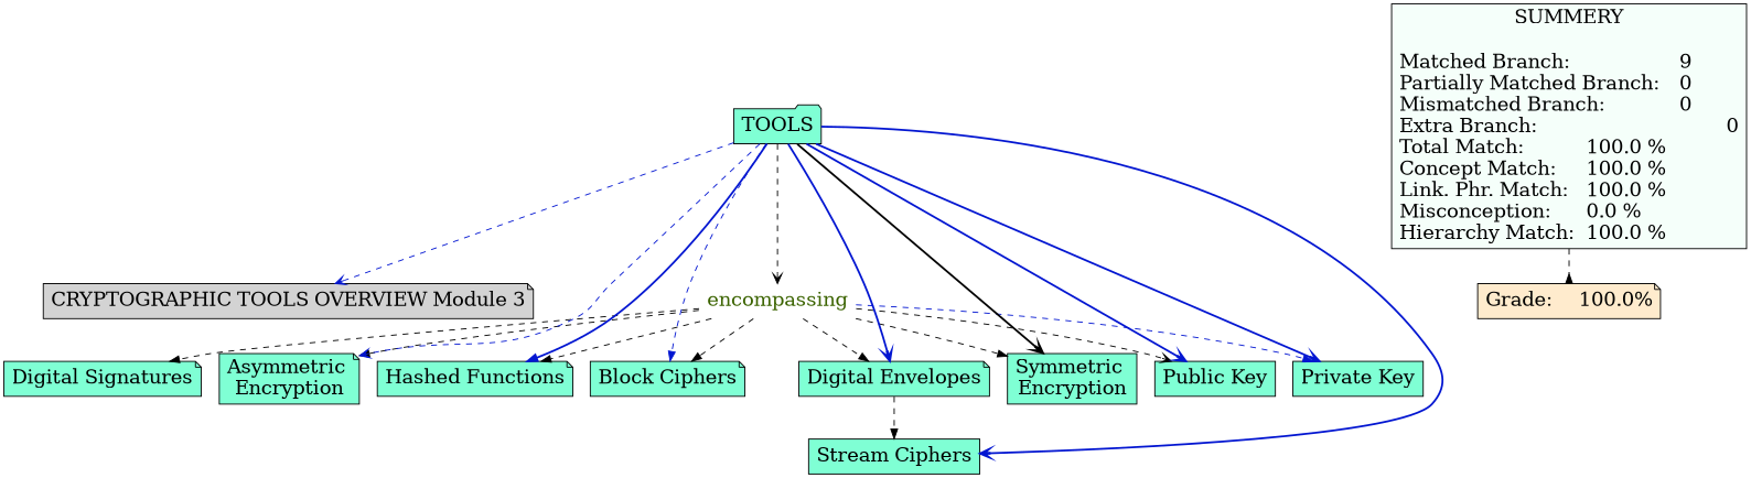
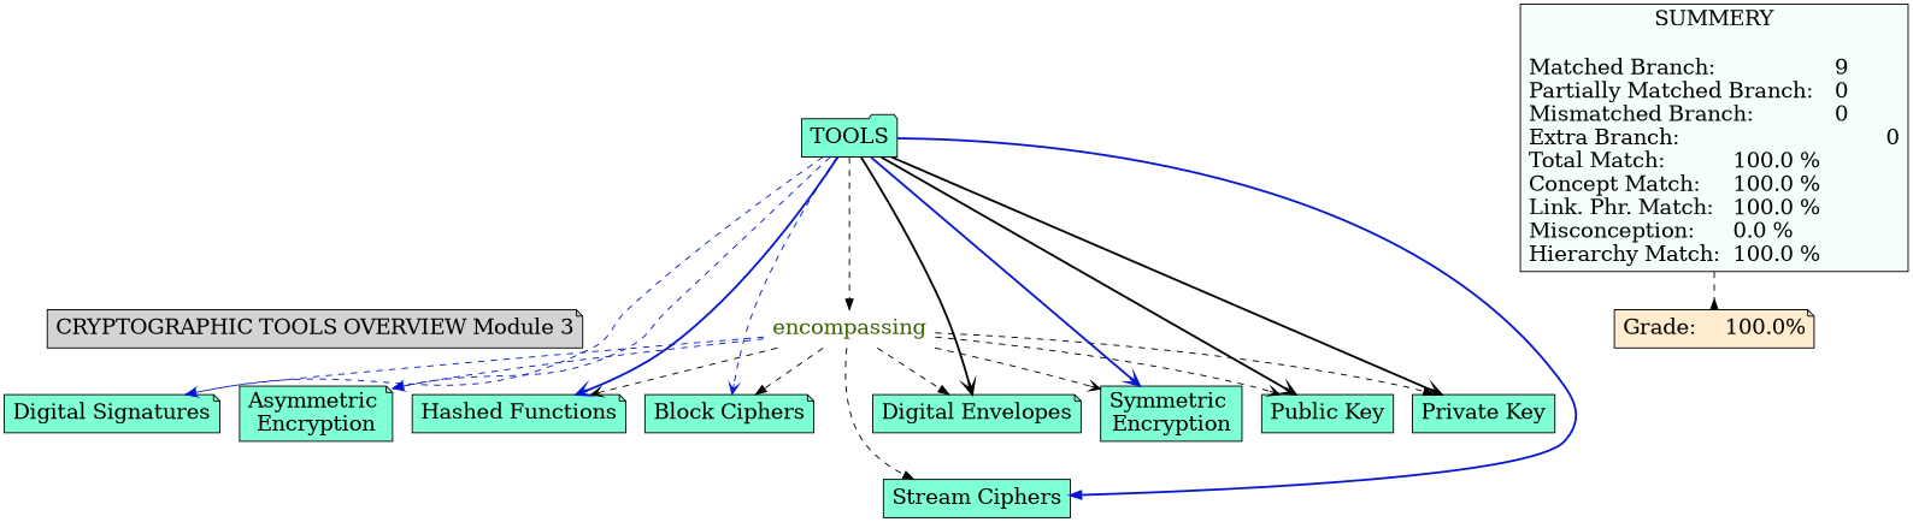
  digraph {
    node [Gsplines=true fontsize=20 shape=note style=filled fillcolor=aquamarine]
    edge [constraint=true style=dashed arrowhead=open]
    n1 [label="CRYPTOGRAPHIC TOOLS OVERVIEW Module 3" fillcolor=""]
    n2 [fontcolor="#3B6300" label=encompassing shape=none style="" fillcolor=""]
    n3 [label="Digital Signatures\n"]
    n4 [label="Asymmetric \nEncryption"]
    n5 [label="Hashed Functions\n"]
    n6 [label="Block Ciphers\n"]
    n7 [label="Digital Envelopes\n"]
    n8 [label="Symmetric \nEncryption" shape=box]
    n9 [label="Public Key\n" shape=box]
    n10 [label="Stream Ciphers\n" shape=box]
    n11 [label="Private Key\n" shape=box]
    n12 [label=TOOLS shape=folder]
    n13 [fillcolor="#F5FFFA" label="SUMMERY\n\nMatched Branch:			9\lPartially Matched Branch:	0\lMismatched Branch:		0\lExtra Branch:				0\lTotal Match:		100.0 %\lConcept Match:	100.0 %\lLink. Phr. Match:	100.0 %\lMisconception:	0.0 %\lHierarchy Match:	100.0 %\l" shape=box]
    n14 [fillcolor="#FFEBCD" label="Grade:	100.0%"]
-   n2 -> n3 [arrowhead=""]
-   n2 -> n4 [arrowhead=""]
-   n2 -> n5 [arrowhead=""]
+   n2 -> n3 [color="#0316D1" arrowhead=""]
+   n2 -> n4 [color="#0316D1" arrowhead=""]
+   n2 -> n5
    n2 -> n6 [arrowhead=""]
    n2 -> n7 [arrowhead=""]
-   n2 -> n8 [arrowhead=""]
+   n2 -> n8
    n2 -> n9
-   n7 -> n10 [arrowhead=""]
-   n2 -> n11 [color="#0316D1" arrowhead=""]
-   n12 -> n2
-   n12 -> n1 [color="#0316D1"]
+   n2 -> n10 [arrowhead=""]
+   n2 -> n11 [arrowhead=""]
+   n12 -> n2 [arrowhead=""]
+   n12 -> n3 [color="#0316D1"]
    n12 -> n4 [color="#0316D1"]
-   n12 -> n5 [arrowhead=normal color="#0316D1" style=bold]
-   n12 -> n6 [arrowhead=normal color="#0316D1"]
-   n12 -> n7 [color="#0316D1" style=bold]
-   n12 -> n8 [color=black style=bold]
-   n12 -> n9 [color="#0316D1" style=bold]
-   n12 -> n10 [color="#0316D1" style=bold]
-   n12 -> n11 [color="#0316D1" style=bold]
+   n12 -> n5 [color="#0316D1" style=bold]
+   n12 -> n6 [color="#0316D1"]
+   n12 -> n7 [color=black style=bold]
+   n12 -> n8 [color="#0316D1" style=bold]
+   n12 -> n9 [color=black style=bold]
+   n12 -> n10 [arrowhead=normal color="#0316D1" style=bold]
+   n12 -> n11 [color=black style=bold]
    n13 -> n14 [arrowhead=inv color=black]
  }
